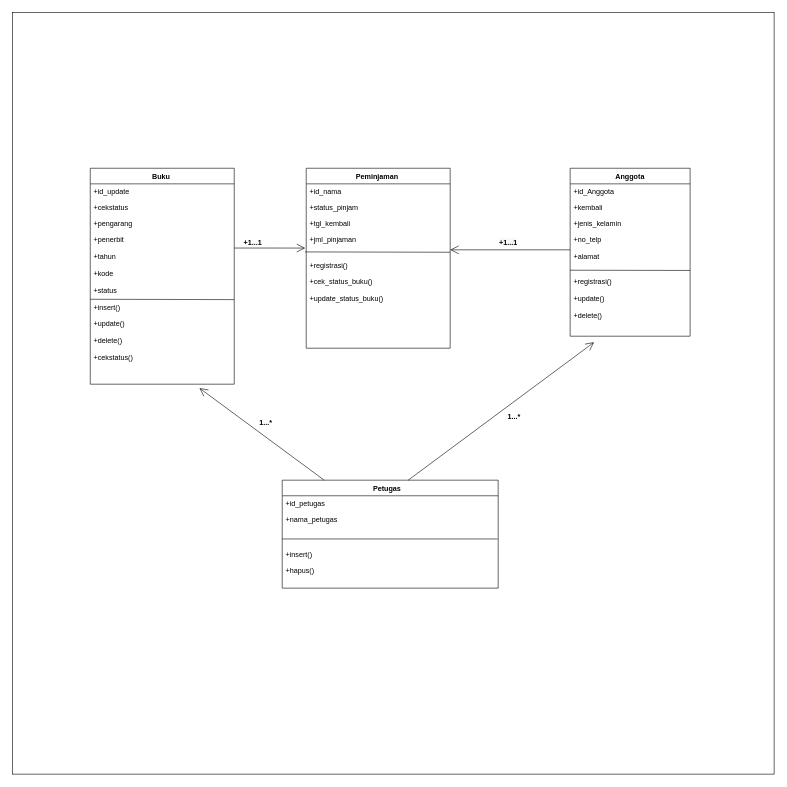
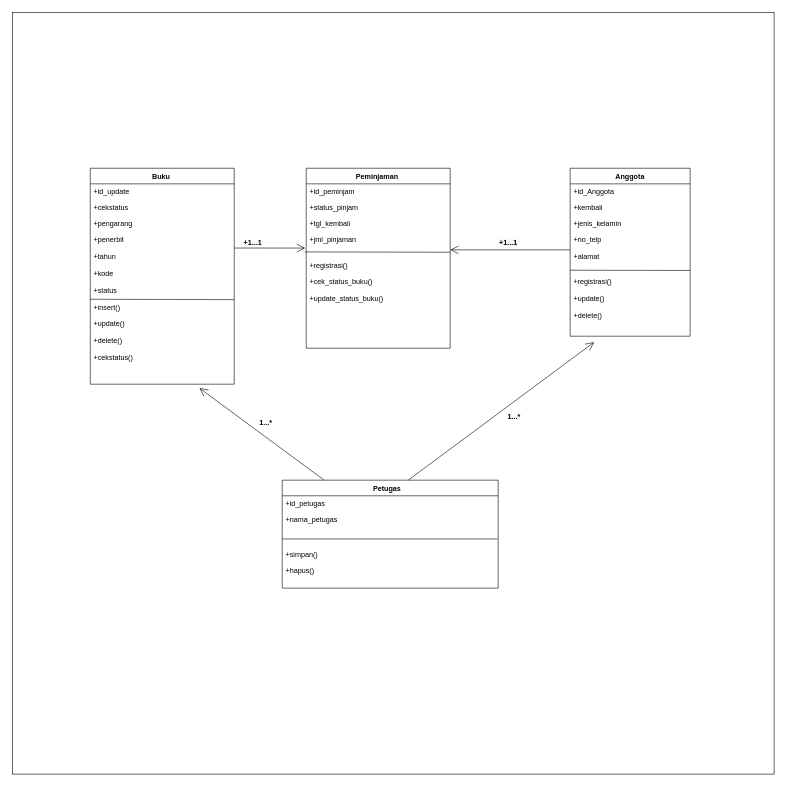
  <mxCell id="0" />
  <mxCell id="1" parent="0" />
  <mxCell id="2" value="" style="whiteSpace=wrap;html=1;aspect=fixed;" vertex="1" parent="1"><mxGeometry x="20" y="20" width="1270" height="1270" as="geometry" /></mxCell>
  <mxCell id="3" value="Buku " style="swimlane;fontStyle=1;childLayout=stackLayout;horizontal=1;startSize=26;fillColor=none;horizontalStack=0;resizeParent=1;resizeParentMax=0;resizeLast=0;collapsible=1;marginBottom=0;" vertex="1" parent="1"><mxGeometry x="150" y="280" width="240" height="360" as="geometry" /></mxCell>
  <mxCell id="4" value="+id_update" style="text;strokeColor=none;fillColor=none;align=left;verticalAlign=top;spacingLeft=4;spacingRight=4;overflow=hidden;rotatable=0;points=[[0,0.5],[1,0.5]];portConstraint=eastwest;" vertex="1" parent="3"><mxGeometry y="26" width="240" height="26" as="geometry" /></mxCell>
  <mxCell id="5" value="+cekstatus" style="text;strokeColor=none;fillColor=none;align=left;verticalAlign=top;spacingLeft=4;spacingRight=4;overflow=hidden;rotatable=0;points=[[0,0.5],[1,0.5]];portConstraint=eastwest;" vertex="1" parent="3"><mxGeometry y="52" width="240" height="26" as="geometry" /></mxCell>
  <mxCell id="6" value="" style="endArrow=none;html=1;rounded=0;exitX=1;exitY=0.5;exitDx=0;exitDy=0;" edge="1" parent="3" source="7"><mxGeometry width="50" height="50" relative="1" as="geometry"><mxPoint x="270" y="218.41" as="sourcePoint" /><mxPoint y="218.41" as="targetPoint" /></mxGeometry></mxCell>
  <mxCell id="7" value="+pengarang&#10;&#10;+penerbit&#10;&#10;+tahun&#10;&#10;+kode&#10;&#10;+status&#10;&#10;+insert()&#10;&#10;+update()&#10;&#10;+delete()&#10;&#10;+cekstatus()" style="text;strokeColor=none;fillColor=none;align=left;verticalAlign=top;spacingLeft=4;spacingRight=4;overflow=hidden;rotatable=0;points=[[0,0.5],[1,0.5]];portConstraint=eastwest;" vertex="1" parent="3"><mxGeometry y="78" width="240" height="282" as="geometry" /></mxCell>
  <mxCell id="8" value="Peminjaman " style="swimlane;fontStyle=1;childLayout=stackLayout;horizontal=1;startSize=26;fillColor=none;horizontalStack=0;resizeParent=1;resizeParentMax=0;resizeLast=0;collapsible=1;marginBottom=0;" vertex="1" parent="1"><mxGeometry x="510" y="280" width="240" height="300" as="geometry" /></mxCell>
- <mxCell id="9" value="+id_nama" style="text;strokeColor=none;fillColor=none;align=left;verticalAlign=top;spacingLeft=4;spacingRight=4;overflow=hidden;rotatable=0;points=[[0,0.5],[1,0.5]];portConstraint=eastwest;" vertex="1" parent="8"><mxGeometry y="26" width="240" height="26" as="geometry" /></mxCell>
+ <mxCell id="9" value="+id_peminjam" style="text;strokeColor=none;fillColor=none;align=left;verticalAlign=top;spacingLeft=4;spacingRight=4;overflow=hidden;rotatable=0;points=[[0,0.5],[1,0.5]];portConstraint=eastwest;" vertex="1" parent="8"><mxGeometry y="26" width="240" height="26" as="geometry" /></mxCell>
  <mxCell id="10" value="+status_pinjam" style="text;strokeColor=none;fillColor=none;align=left;verticalAlign=top;spacingLeft=4;spacingRight=4;overflow=hidden;rotatable=0;points=[[0,0.5],[1,0.5]];portConstraint=eastwest;" vertex="1" parent="8"><mxGeometry y="52" width="240" height="26" as="geometry" /></mxCell>
  <mxCell id="11" value="" style="endArrow=none;html=1;rounded=0;entryX=-0.008;entryY=0.277;entryDx=0;entryDy=0;entryPerimeter=0;" edge="1" parent="8" target="12"><mxGeometry width="50" height="50" relative="1" as="geometry"><mxPoint x="240" y="140" as="sourcePoint" /><mxPoint x="-18.14" y="140" as="targetPoint" /></mxGeometry></mxCell>
  <mxCell id="12" value="+tgl_kembali&#10;&#10;+jml_pinjaman&#10;&#10;&#10;+registrasi()&#10;&#10;+cek_status_buku()&#10;&#10;+update_status_buku()" style="text;strokeColor=none;fillColor=none;align=left;verticalAlign=top;spacingLeft=4;spacingRight=4;overflow=hidden;rotatable=0;points=[[0,0.5],[1,0.5]];portConstraint=eastwest;" vertex="1" parent="8"><mxGeometry y="78" width="240" height="222" as="geometry" /></mxCell>
  <mxCell id="13" value="Anggota" style="swimlane;fontStyle=1;childLayout=stackLayout;horizontal=1;startSize=26;fillColor=none;horizontalStack=0;resizeParent=1;resizeParentMax=0;resizeLast=0;collapsible=1;marginBottom=0;" vertex="1" parent="1"><mxGeometry x="950" y="280" width="200" height="280" as="geometry" /></mxCell>
  <mxCell id="14" value="+id_Anggota" style="text;strokeColor=none;fillColor=none;align=left;verticalAlign=top;spacingLeft=4;spacingRight=4;overflow=hidden;rotatable=0;points=[[0,0.5],[1,0.5]];portConstraint=eastwest;" vertex="1" parent="13"><mxGeometry y="26" width="200" height="26" as="geometry" /></mxCell>
  <mxCell id="15" value="+kembali" style="text;strokeColor=none;fillColor=none;align=left;verticalAlign=top;spacingLeft=4;spacingRight=4;overflow=hidden;rotatable=0;points=[[0,0.5],[1,0.5]];portConstraint=eastwest;" vertex="1" parent="13"><mxGeometry y="52" width="200" height="26" as="geometry" /></mxCell>
  <mxCell id="16" value="+jenis_kelamin&#10;&#10;+no_telp&#10;&#10;+alamat&#10;&#10;&#10;+registrasi()&#10;&#10;+update()&#10;&#10;+delete()" style="text;strokeColor=none;fillColor=none;align=left;verticalAlign=top;spacingLeft=4;spacingRight=4;overflow=hidden;rotatable=0;points=[[0,0.5],[1,0.5]];portConstraint=eastwest;" vertex="1" parent="13"><mxGeometry y="78" width="200" height="202" as="geometry" /></mxCell>
  <mxCell id="17" value="" style="endArrow=none;html=1;rounded=0;" edge="1" parent="1"><mxGeometry width="50" height="50" relative="1" as="geometry"><mxPoint x="950" y="450" as="sourcePoint" /><mxPoint x="1150" y="450.385" as="targetPoint" /></mxGeometry></mxCell>
  <mxCell id="18" value="Petugas   " style="swimlane;fontStyle=1;childLayout=stackLayout;horizontal=1;startSize=26;fillColor=none;horizontalStack=0;resizeParent=1;resizeParentMax=0;resizeLast=0;collapsible=1;marginBottom=0;" vertex="1" parent="1"><mxGeometry x="470" y="800" width="360" height="180" as="geometry" /></mxCell>
  <mxCell id="19" value="+id_petugas" style="text;strokeColor=none;fillColor=none;align=left;verticalAlign=top;spacingLeft=4;spacingRight=4;overflow=hidden;rotatable=0;points=[[0,0.5],[1,0.5]];portConstraint=eastwest;" vertex="1" parent="18"><mxGeometry y="26" width="360" height="26" as="geometry" /></mxCell>
  <mxCell id="20" value="+nama_petugas&#10;&#10;&#10;" style="text;strokeColor=none;fillColor=none;align=left;verticalAlign=top;spacingLeft=4;spacingRight=4;overflow=hidden;rotatable=0;points=[[0,0.5],[1,0.5]];portConstraint=eastwest;" vertex="1" parent="18"><mxGeometry y="52" width="360" height="58" as="geometry" /></mxCell>
  <mxCell id="21" value="" style="endArrow=none;html=1;rounded=0;" edge="1" parent="18"><mxGeometry width="50" height="50" relative="1" as="geometry"><mxPoint y="98" as="sourcePoint" /><mxPoint x="359" y="98" as="targetPoint" /></mxGeometry></mxCell>
- <mxCell id="22" value="+insert()&#10;&#10;+hapus()" style="text;strokeColor=none;fillColor=none;align=left;verticalAlign=top;spacingLeft=4;spacingRight=4;overflow=hidden;rotatable=0;points=[[0,0.5],[1,0.5]];portConstraint=eastwest;" vertex="1" parent="18"><mxGeometry y="110" width="360" height="70" as="geometry" /></mxCell>
+ <mxCell id="22" value="+simpan()&#10;&#10;+hapus()" style="text;strokeColor=none;fillColor=none;align=left;verticalAlign=top;spacingLeft=4;spacingRight=4;overflow=hidden;rotatable=0;points=[[0,0.5],[1,0.5]];portConstraint=eastwest;" vertex="1" parent="18"><mxGeometry y="110" width="360" height="70" as="geometry" /></mxCell>
  <mxCell id="23" value="" style="endArrow=open;endFill=1;endSize=12;html=1;rounded=0;" edge="1" parent="18"><mxGeometry width="160" relative="1" as="geometry"><mxPoint x="210" as="sourcePoint" /><mxPoint x="520" y="-230" as="targetPoint" /></mxGeometry></mxCell>
  <mxCell id="24" value="" style="endArrow=open;endFill=1;endSize=12;html=1;rounded=0;entryX=-0.007;entryY=0.248;entryDx=0;entryDy=0;entryPerimeter=0;" edge="1" parent="1" target="12"><mxGeometry width="160" relative="1" as="geometry"><mxPoint x="390" y="413" as="sourcePoint" /><mxPoint x="510" y="411.33" as="targetPoint" /></mxGeometry></mxCell>
  <mxCell id="25" value="+1...1" style="text;strokeColor=none;fillColor=none;align=left;verticalAlign=top;spacingLeft=4;spacingRight=4;overflow=hidden;rotatable=0;points=[[0,0.5],[1,0.5]];portConstraint=eastwest;fontStyle=1" vertex="1" parent="1"><mxGeometry x="400" y="390" width="100" height="26" as="geometry" /></mxCell>
  <mxCell id="26" value="" style="endArrow=open;endFill=1;endSize=12;html=1;rounded=0;" edge="1" parent="1"><mxGeometry width="160" relative="1" as="geometry"><mxPoint x="950" y="416" as="sourcePoint" /><mxPoint x="750" y="416" as="targetPoint" /></mxGeometry></mxCell>
  <mxCell id="27" value="&lt;span style=&quot;color: rgb(0, 0, 0); font-family: helvetica; font-size: 12px; font-style: normal; font-weight: 700; letter-spacing: normal; text-align: left; text-indent: 0px; text-transform: none; word-spacing: 0px; background-color: rgb(248, 249, 250); display: inline; float: none;&quot;&gt;+1...1&lt;/span&gt;" style="text;whiteSpace=wrap;html=1;" vertex="1" parent="1"><mxGeometry x="830" y="390" width="60" height="30" as="geometry" /></mxCell>
  <mxCell id="28" value="1...*" style="text;strokeColor=none;fillColor=none;align=left;verticalAlign=top;spacingLeft=4;spacingRight=4;overflow=hidden;rotatable=0;points=[[0,0.5],[1,0.5]];portConstraint=eastwest;fontStyle=1" vertex="1" parent="1"><mxGeometry x="840" y="680" width="100" height="26" as="geometry" /></mxCell>
  <mxCell id="29" value="" style="endArrow=open;endFill=1;endSize=12;html=1;rounded=0;entryX=0.758;entryY=1.023;entryDx=0;entryDy=0;entryPerimeter=0;" edge="1" parent="1" target="7"><mxGeometry width="160" relative="1" as="geometry"><mxPoint x="540" y="800" as="sourcePoint" /><mxPoint x="330" y="690" as="targetPoint" /></mxGeometry></mxCell>
  <mxCell id="30" value="&lt;font face=&quot;helvetica&quot;&gt;&lt;b&gt;1...*&lt;/b&gt;&lt;/font&gt;" style="text;whiteSpace=wrap;html=1;" vertex="1" parent="1"><mxGeometry x="430" y="690" width="60" height="30" as="geometry" /></mxCell>
